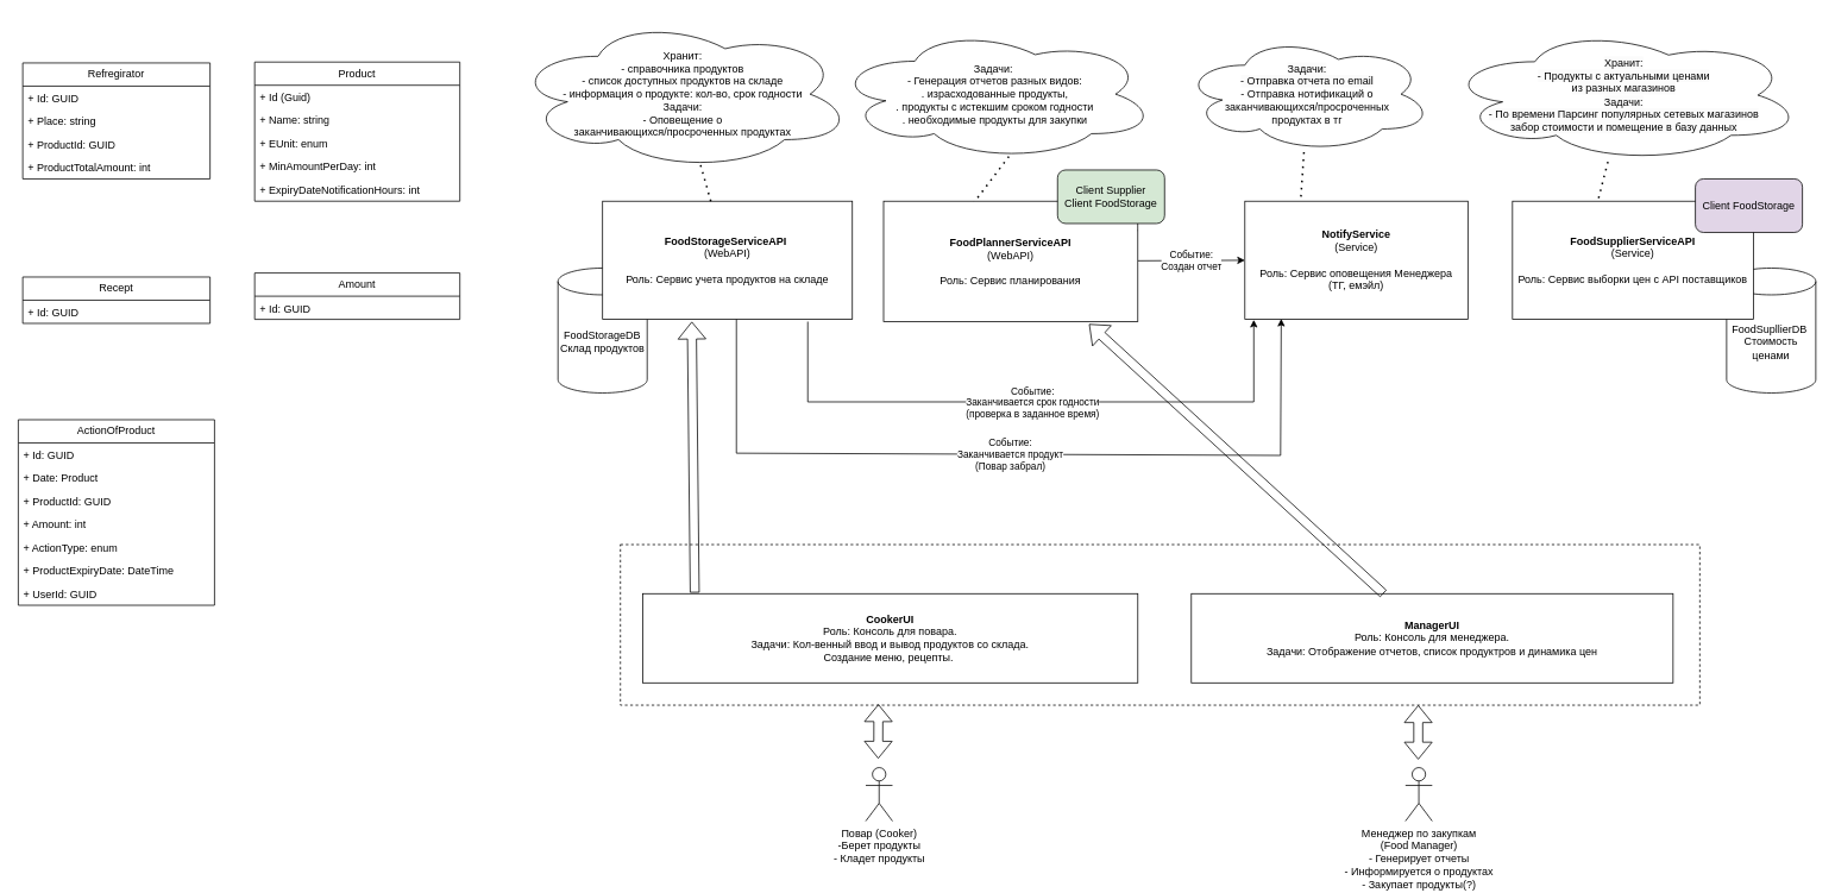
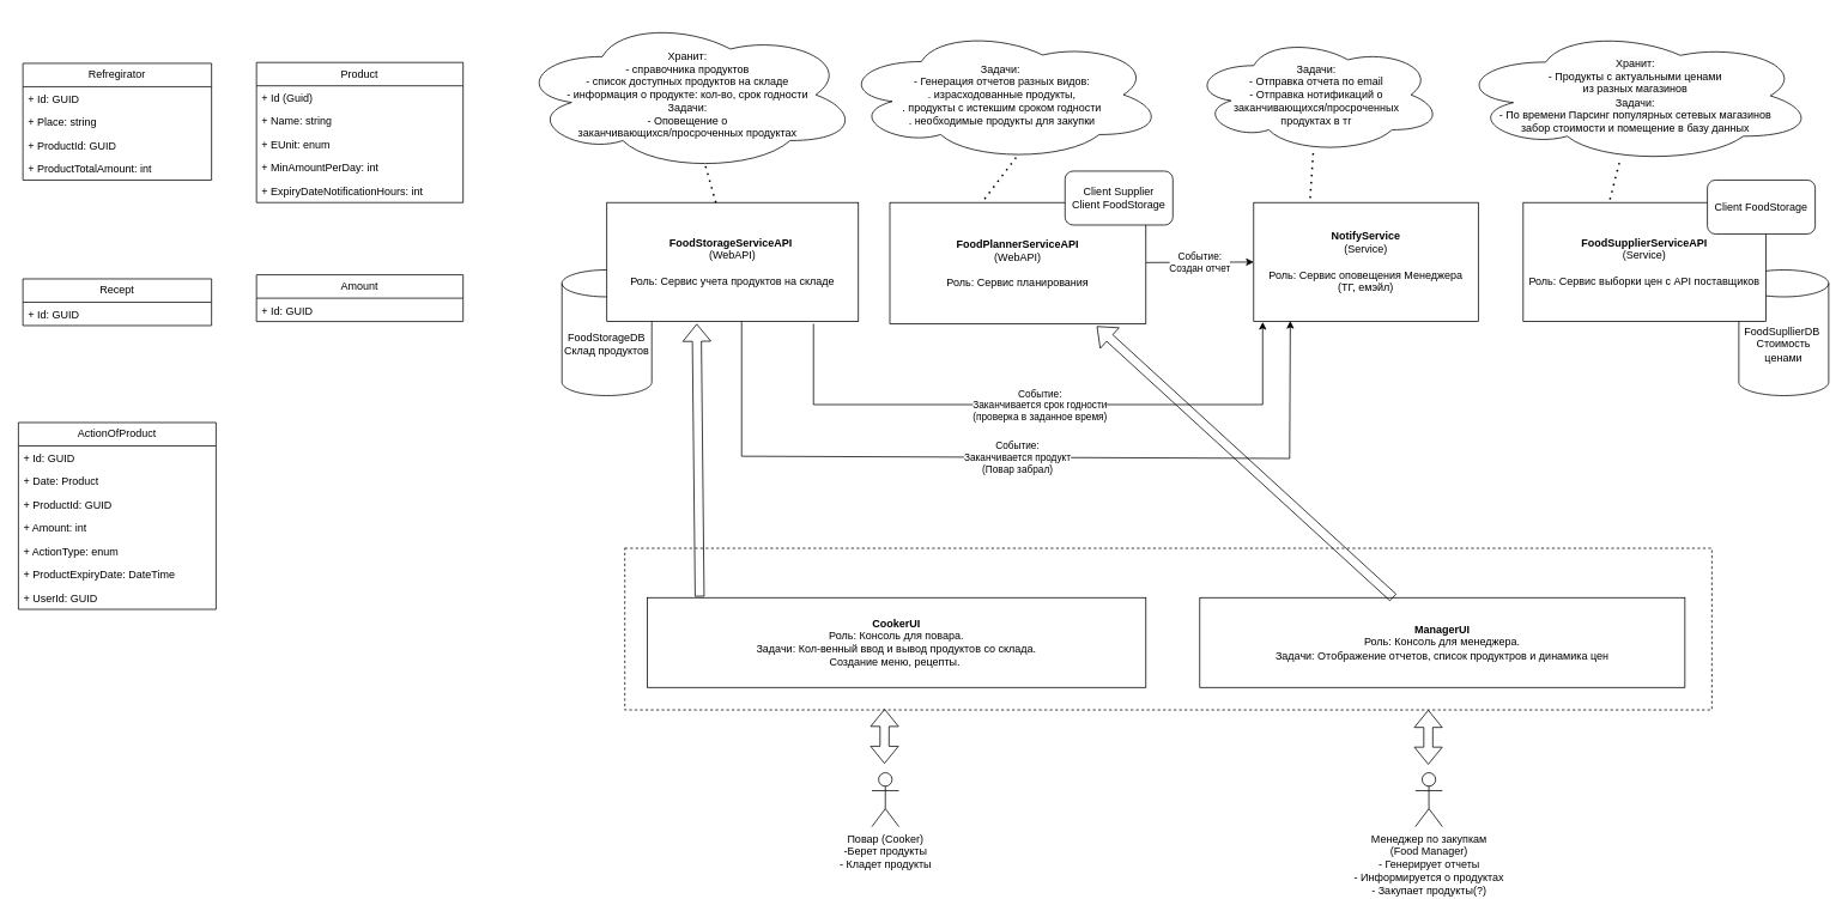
  <mxCell id="0" />
  <mxCell id="1" parent="0" />
  <mxCell id="2" value="FoodSupllierDB&amp;nbsp;&lt;br&gt;Стоимость ценами" style="shape=cylinder3;whiteSpace=wrap;html=1;boundedLbl=1;backgroundOutline=1;size=15;direction=east;shadow=0;" parent="1" vertex="1"><mxGeometry x="1935" y="300" width="100" height="140" as="geometry" /></mxCell>
  <mxCell id="3" value="FoodStorageDB&lt;br&gt;Склад продуктов" style="shape=cylinder3;whiteSpace=wrap;html=1;boundedLbl=1;backgroundOutline=1;size=15;" parent="1" vertex="1"><mxGeometry x="625" y="300" width="100" height="140" as="geometry" /></mxCell>
  <mxCell id="4" value="&lt;b&gt;FoodStorageServiceAPI&amp;nbsp;&lt;br&gt;&lt;/b&gt;(WebAPI)&lt;br&gt;&lt;br&gt;Роль: Сервис учета продуктов на складе" style="rounded=0;whiteSpace=wrap;html=1;" parent="1" vertex="1"><mxGeometry x="675" y="225" width="280" height="132.5" as="geometry" /></mxCell>
  <mxCell id="5" value="Повар (Cooker)&lt;br&gt;-Берет продукты&lt;br&gt;- Кладет продукты" style="shape=umlActor;verticalLabelPosition=bottom;verticalAlign=top;html=1;outlineConnect=0;" parent="1" vertex="1"><mxGeometry x="970" y="860" width="30" height="60" as="geometry" /></mxCell>
  <mxCell id="6" value="Менеджер по закупкам&lt;br&gt;(Food Manager)&lt;br&gt;- Генерирует отчеты&lt;br&gt;- Информируется о продуктах&lt;br&gt;- Закупает продукты(?)" style="shape=umlActor;verticalLabelPosition=bottom;verticalAlign=top;html=1;outlineConnect=0;" parent="1" vertex="1"><mxGeometry x="1575" y="860" width="30" height="60" as="geometry" /></mxCell>
  <mxCell id="7" value="&lt;b&gt;NotifyService&lt;br&gt;&lt;/b&gt;(Service)&lt;br&gt;&lt;br&gt;Роль: Сервис оповещения Менеджера&lt;br&gt;(ТГ, емэйл)" style="rounded=0;whiteSpace=wrap;html=1;" parent="1" vertex="1"><mxGeometry x="1395" y="225" width="250" height="132.5" as="geometry" /></mxCell>
  <mxCell id="8" value="" style="rounded=0;whiteSpace=wrap;html=1;dashed=1;" parent="1" vertex="1"><mxGeometry x="695" y="610" width="1210" height="180" as="geometry" /></mxCell>
  <mxCell id="9" value="&lt;b&gt;CookerUI&lt;/b&gt;&lt;br&gt;Роль: Консоль для повара.&lt;br&gt;Задачи: Кол-венный ввод и вывод продуктов со склада. &lt;br&gt;Создание меню, рецепты.&amp;nbsp;" style="rounded=0;whiteSpace=wrap;html=1;" parent="1" vertex="1"><mxGeometry x="720" y="665" width="555" height="100" as="geometry" /></mxCell>
  <mxCell id="10" value="&lt;b&gt;ManagerUI&lt;/b&gt;&lt;br&gt;Роль: Консоль для менеджера.&lt;br&gt;Задачи: Отображение отчетов, список продуктров и динамика цен" style="rounded=0;whiteSpace=wrap;html=1;" parent="1" vertex="1"><mxGeometry x="1335" y="665" width="540" height="100" as="geometry" /></mxCell>
  <mxCell id="11" value="&lt;b&gt;FoodSupplierServiceAPI&lt;/b&gt; &lt;br&gt;(Service)&lt;br&gt;&lt;br&gt;Роль: Сервис выборки цен с API поставщиков" style="rounded=0;whiteSpace=wrap;html=1;" parent="1" vertex="1"><mxGeometry x="1695" y="225" width="270" height="132.5" as="geometry" /></mxCell>
  <mxCell id="12" value="" style="shape=flexArrow;endArrow=classic;startArrow=classic;html=1;rounded=0;entryX=0.239;entryY=0.994;entryDx=0;entryDy=0;entryPerimeter=0;" parent="1" target="8" edge="1"><mxGeometry width="100" height="100" relative="1" as="geometry"><mxPoint x="984" y="850" as="sourcePoint" /><mxPoint x="990" y="800" as="targetPoint" /></mxGeometry></mxCell>
  <mxCell id="13" value="" style="shape=flexArrow;endArrow=classic;startArrow=classic;html=1;rounded=0;entryX=0.239;entryY=0.994;entryDx=0;entryDy=0;entryPerimeter=0;" parent="1" edge="1"><mxGeometry width="100" height="100" relative="1" as="geometry"><mxPoint x="1589.33" y="851" as="sourcePoint" /><mxPoint x="1589.33" y="790" as="targetPoint" /></mxGeometry></mxCell>
  <mxCell id="14" value="Хранит:&lt;br&gt;- справочника продуктов&lt;br&gt;-&amp;nbsp;список доступных продуктов на складе &lt;br&gt;- информация о продукте: кол-во, срок годности&lt;br&gt;Задачи:&lt;br&gt;- Оповещение о &lt;br&gt;заканчивающихся/просроченных продуктах" style="ellipse;shape=cloud;whiteSpace=wrap;html=1;" parent="1" vertex="1"><mxGeometry x="575" y="20" width="380" height="170" as="geometry" /></mxCell>
  <mxCell id="15" value="" style="endArrow=none;dashed=1;html=1;dashPattern=1 3;strokeWidth=2;rounded=0;entryX=0.55;entryY=0.95;entryDx=0;entryDy=0;entryPerimeter=0;" parent="1" source="4" target="14" edge="1"><mxGeometry width="50" height="50" relative="1" as="geometry"><mxPoint x="785" y="500" as="sourcePoint" /><mxPoint x="835" y="450" as="targetPoint" /></mxGeometry></mxCell>
  <mxCell id="16" value="Задачи:&amp;nbsp;&lt;br&gt;- Генерация отчетов разных видов:&lt;br&gt;. израсходованные продукты, &lt;br&gt;. продукты c истекшим сроком годности&lt;br&gt;. необходимые продукты для закупки" style="ellipse;shape=cloud;whiteSpace=wrap;html=1;" parent="1" vertex="1"><mxGeometry x="935" y="31.12" width="360" height="147.75" as="geometry" /></mxCell>
  <mxCell id="17" value="&lt;span style=&quot;color: rgb(0, 0, 0); font-family: Helvetica; font-size: 12px; font-style: normal; font-variant-ligatures: normal; font-variant-caps: normal; font-weight: 400; letter-spacing: normal; orphans: 2; text-align: center; text-indent: 0px; text-transform: none; widows: 2; word-spacing: 0px; -webkit-text-stroke-width: 0px; background-color: rgb(251, 251, 251); text-decoration-thickness: initial; text-decoration-style: initial; text-decoration-color: initial; float: none; display: inline !important;&quot;&gt;Задачи: &lt;br&gt;- Отправка отчета по email&lt;br&gt;&lt;/span&gt;- Отправка нотификаций о &lt;br&gt;заканчивающихся/просроченных &lt;br&gt;продуктах в тг" style="ellipse;shape=cloud;whiteSpace=wrap;html=1;" parent="1" vertex="1"><mxGeometry x="1325" y="40" width="280" height="130" as="geometry" /></mxCell>
  <mxCell id="18" value="&lt;span style=&quot;color: rgb(0, 0, 0); font-family: Helvetica; font-size: 12px; font-style: normal; font-variant-ligatures: normal; font-variant-caps: normal; font-weight: 400; letter-spacing: normal; orphans: 2; text-align: center; text-indent: 0px; text-transform: none; widows: 2; word-spacing: 0px; -webkit-text-stroke-width: 0px; background-color: rgb(251, 251, 251); text-decoration-thickness: initial; text-decoration-style: initial; text-decoration-color: initial; float: none; display: inline !important;&quot;&gt;Хранит:&lt;br&gt;- Продукты с актуальными ценами &lt;br&gt;из разных магазинов&lt;br&gt;Задачи: &lt;br&gt;- По времени Парсинг популярных сетевых магазинов &lt;br&gt;забор стоимости и помещение в базу данных&lt;/span&gt;" style="ellipse;shape=cloud;whiteSpace=wrap;html=1;" parent="1" vertex="1"><mxGeometry x="1620" y="31.12" width="400" height="150" as="geometry" /></mxCell>
  <mxCell id="19" value="" style="endArrow=classic;html=1;rounded=0;entryX=0;entryY=0.5;entryDx=0;entryDy=0;" parent="1" source="28" target="7" edge="1"><mxGeometry relative="1" as="geometry"><mxPoint x="1300" y="295" as="sourcePoint" /><mxPoint x="1385" y="292" as="targetPoint" /></mxGeometry></mxCell>
  <mxCell id="20" value="Событие:&lt;br&gt;Создан отчет" style="edgeLabel;resizable=0;html=1;align=center;verticalAlign=middle;" parent="19" connectable="0" vertex="1"><mxGeometry relative="1" as="geometry" /></mxCell>
  <mxCell id="21" value="" style="endArrow=classic;html=1;rounded=0;entryX=0.163;entryY=0.995;entryDx=0;entryDy=0;entryPerimeter=0;" parent="1" target="7" edge="1"><mxGeometry relative="1" as="geometry"><mxPoint x="825" y="357.5" as="sourcePoint" /><mxPoint x="1515" y="357.517" as="targetPoint" /><Array as="points"><mxPoint x="825" y="507.5" /><mxPoint x="1435" y="510" /></Array></mxGeometry></mxCell>
  <mxCell id="22" value="Событие:&lt;br&gt;Заканчивается продукт&lt;br&gt;(Повар забрал)" style="edgeLabel;resizable=0;html=1;align=center;verticalAlign=middle;" parent="21" connectable="0" vertex="1"><mxGeometry relative="1" as="geometry" /></mxCell>
  <mxCell id="23" value="" style="endArrow=classic;html=1;rounded=0;entryX=0.04;entryY=1.004;entryDx=0;entryDy=0;entryPerimeter=0;" parent="1" target="7" edge="1"><mxGeometry relative="1" as="geometry"><mxPoint x="905" y="360" as="sourcePoint" /><mxPoint x="1405" y="360" as="targetPoint" /><Array as="points"><mxPoint x="905" y="450" /><mxPoint x="1165" y="450" /><mxPoint x="1405" y="450" /></Array></mxGeometry></mxCell>
  <mxCell id="24" value="Событие:&lt;br&gt;Заканчивается срок годности&lt;br&gt;(проверка в заданное время)" style="edgeLabel;resizable=0;html=1;align=center;verticalAlign=middle;" parent="23" connectable="0" vertex="1"><mxGeometry relative="1" as="geometry" /></mxCell>
  <mxCell id="25" value="" style="endArrow=none;dashed=1;html=1;dashPattern=1 3;strokeWidth=2;rounded=0;exitX=0.353;exitY=0.018;exitDx=0;exitDy=0;exitPerimeter=0;entryX=0.55;entryY=0.95;entryDx=0;entryDy=0;entryPerimeter=0;" parent="1" source="28" target="16" edge="1"><mxGeometry width="50" height="50" relative="1" as="geometry"><mxPoint x="1025" y="156.25" as="sourcePoint" /><mxPoint x="1075" y="106.25" as="targetPoint" /></mxGeometry></mxCell>
  <mxCell id="26" value="" style="endArrow=none;dashed=1;html=1;dashPattern=1 3;strokeWidth=2;rounded=0;" parent="1" source="28" edge="1"><mxGeometry width="50" height="50" relative="1" as="geometry"><mxPoint x="1215" y="310" as="sourcePoint" /><mxPoint x="1265" y="260" as="targetPoint" /></mxGeometry></mxCell>
  <mxCell id="27" value="" style="endArrow=none;dashed=1;html=1;dashPattern=1 3;strokeWidth=2;rounded=0;" parent="1" target="28" edge="1"><mxGeometry width="50" height="50" relative="1" as="geometry"><mxPoint x="1215" y="310" as="sourcePoint" /><mxPoint x="1265" y="260" as="targetPoint" /></mxGeometry></mxCell>
  <mxCell id="28" value="&lt;b&gt;FoodPlannerServiceAPI&lt;/b&gt; &lt;br&gt;(WebAPI)&lt;br&gt;&lt;br&gt;Роль: Сервис планирования" style="rounded=0;whiteSpace=wrap;html=1;" parent="1" vertex="1"><mxGeometry x="990" y="225" width="285" height="135" as="geometry" /></mxCell>
  <mxCell id="29" value="" style="endArrow=none;dashed=1;html=1;dashPattern=1 3;strokeWidth=2;rounded=0;entryX=0.25;entryY=0;entryDx=0;entryDy=0;" parent="1" source="17" target="7" edge="1"><mxGeometry width="50" height="50" relative="1" as="geometry"><mxPoint x="1460" y="196.25" as="sourcePoint" /><mxPoint x="1460" y="216.961" as="targetPoint" /></mxGeometry></mxCell>
  <mxCell id="30" value="" style="endArrow=none;dashed=1;html=1;dashPattern=1 3;strokeWidth=2;rounded=0;entryX=0.353;entryY=0.009;entryDx=0;entryDy=0;entryPerimeter=0;" parent="1" source="18" target="11" edge="1"><mxGeometry width="50" height="50" relative="1" as="geometry"><mxPoint x="1797.5" y="156.25" as="sourcePoint" /><mxPoint x="1797.5" y="176.961" as="targetPoint" /></mxGeometry></mxCell>
- <mxCell id="31" value="Client Supplier&lt;br&gt;Client FoodStorage" style="rounded=1;whiteSpace=wrap;html=1;fillColor=#d5e8d4;" parent="1" vertex="1"><mxGeometry x="1185" y="190" width="120" height="60" as="geometry" /></mxCell>
+ <mxCell id="31" value="Client Supplier&lt;br&gt;Client FoodStorage" style="rounded=1;whiteSpace=wrap;html=1;" parent="1" vertex="1"><mxGeometry x="1185" y="190" width="120" height="60" as="geometry" /></mxCell>
  <mxCell id="32" value="" style="shape=flexArrow;endArrow=classic;html=1;rounded=0;exitX=0.105;exitY=-0.011;exitDx=0;exitDy=0;exitPerimeter=0;" parent="1" source="9" edge="1"><mxGeometry width="50" height="50" relative="1" as="geometry"><mxPoint x="725" y="410" as="sourcePoint" /><mxPoint x="775" y="360" as="targetPoint" /></mxGeometry></mxCell>
  <mxCell id="33" value="" style="shape=flexArrow;endArrow=classic;html=1;rounded=0;entryX=0.808;entryY=1.02;entryDx=0;entryDy=0;entryPerimeter=0;" parent="1" source="10" target="28" edge="1"><mxGeometry width="50" height="50" relative="1" as="geometry"><mxPoint x="1235" y="430" as="sourcePoint" /><mxPoint x="1285" y="380" as="targetPoint" /></mxGeometry></mxCell>
- <mxCell id="34" value="Client FoodStorage" style="rounded=1;whiteSpace=wrap;html=1;fillColor=#e1d5e7;" parent="1" vertex="1"><mxGeometry x="1900" y="200" width="120" height="60" as="geometry" /></mxCell>
+ <mxCell id="34" value="Client FoodStorage" style="rounded=1;whiteSpace=wrap;html=1;" parent="1" vertex="1"><mxGeometry x="1900" y="200" width="120" height="60" as="geometry" /></mxCell>
  <mxCell id="35" value="Product" style="swimlane;fontStyle=0;childLayout=stackLayout;horizontal=1;startSize=26;fillColor=none;horizontalStack=0;resizeParent=1;resizeParentMax=0;resizeLast=0;collapsible=1;marginBottom=0;whiteSpace=wrap;html=1;" vertex="1" parent="1"><mxGeometry x="285" y="69" width="230" height="156" as="geometry" /></mxCell>
  <mxCell id="36" value="+ Id (Guid)" style="text;strokeColor=none;fillColor=none;align=left;verticalAlign=top;spacingLeft=4;spacingRight=4;overflow=hidden;rotatable=0;points=[[0,0.5],[1,0.5]];portConstraint=eastwest;whiteSpace=wrap;html=1;" vertex="1" parent="35"><mxGeometry y="26" width="230" height="26" as="geometry" /></mxCell>
  <mxCell id="37" value="+ Name: string" style="text;strokeColor=none;fillColor=none;align=left;verticalAlign=top;spacingLeft=4;spacingRight=4;overflow=hidden;rotatable=0;points=[[0,0.5],[1,0.5]];portConstraint=eastwest;whiteSpace=wrap;html=1;" vertex="1" parent="35"><mxGeometry y="52" width="230" height="26" as="geometry" /></mxCell>
  <mxCell id="38" value="+ EUnit: enum" style="text;strokeColor=none;fillColor=none;align=left;verticalAlign=top;spacingLeft=4;spacingRight=4;overflow=hidden;rotatable=0;points=[[0,0.5],[1,0.5]];portConstraint=eastwest;whiteSpace=wrap;html=1;" vertex="1" parent="35"><mxGeometry y="78" width="230" height="26" as="geometry" /></mxCell>
  <mxCell id="39" value="+ MinAmountPerDay: int" style="text;strokeColor=none;fillColor=none;align=left;verticalAlign=top;spacingLeft=4;spacingRight=4;overflow=hidden;rotatable=0;points=[[0,0.5],[1,0.5]];portConstraint=eastwest;whiteSpace=wrap;html=1;" vertex="1" parent="35"><mxGeometry y="104" width="230" height="26" as="geometry" /></mxCell>
  <mxCell id="40" value="+ ExpiryDateNotificationHours: int" style="text;strokeColor=none;fillColor=none;align=left;verticalAlign=top;spacingLeft=4;spacingRight=4;overflow=hidden;rotatable=0;points=[[0,0.5],[1,0.5]];portConstraint=eastwest;whiteSpace=wrap;html=1;" vertex="1" parent="35"><mxGeometry y="130" width="230" height="26" as="geometry" /></mxCell>
  <mxCell id="41" value="ActionOfProduct" style="swimlane;fontStyle=0;childLayout=stackLayout;horizontal=1;startSize=26;fillColor=none;horizontalStack=0;resizeParent=1;resizeParentMax=0;resizeLast=0;collapsible=1;marginBottom=0;whiteSpace=wrap;html=1;" vertex="1" parent="1"><mxGeometry x="20" y="470" width="220" height="208" as="geometry" /></mxCell>
  <mxCell id="42" value="+ Id: GUID" style="text;strokeColor=none;fillColor=none;align=left;verticalAlign=top;spacingLeft=4;spacingRight=4;overflow=hidden;rotatable=0;points=[[0,0.5],[1,0.5]];portConstraint=eastwest;whiteSpace=wrap;html=1;" vertex="1" parent="41"><mxGeometry y="26" width="220" height="26" as="geometry" /></mxCell>
  <mxCell id="43" value="+ Date: Product" style="text;strokeColor=none;fillColor=none;align=left;verticalAlign=top;spacingLeft=4;spacingRight=4;overflow=hidden;rotatable=0;points=[[0,0.5],[1,0.5]];portConstraint=eastwest;whiteSpace=wrap;html=1;" vertex="1" parent="41"><mxGeometry y="52" width="220" height="26" as="geometry" /></mxCell>
  <mxCell id="44" value="+ ProductId: GUID" style="text;strokeColor=none;fillColor=none;align=left;verticalAlign=top;spacingLeft=4;spacingRight=4;overflow=hidden;rotatable=0;points=[[0,0.5],[1,0.5]];portConstraint=eastwest;whiteSpace=wrap;html=1;" vertex="1" parent="41"><mxGeometry y="78" width="220" height="26" as="geometry" /></mxCell>
  <mxCell id="45" value="+ Amount: int" style="text;strokeColor=none;fillColor=none;align=left;verticalAlign=top;spacingLeft=4;spacingRight=4;overflow=hidden;rotatable=0;points=[[0,0.5],[1,0.5]];portConstraint=eastwest;whiteSpace=wrap;html=1;" vertex="1" parent="41"><mxGeometry y="104" width="220" height="26" as="geometry" /></mxCell>
  <mxCell id="46" value="+ ActionType: enum" style="text;strokeColor=none;fillColor=none;align=left;verticalAlign=top;spacingLeft=4;spacingRight=4;overflow=hidden;rotatable=0;points=[[0,0.5],[1,0.5]];portConstraint=eastwest;whiteSpace=wrap;html=1;" vertex="1" parent="41"><mxGeometry y="130" width="220" height="26" as="geometry" /></mxCell>
  <mxCell id="47" value="+ ProductExpiryDate: DateTime" style="text;strokeColor=none;fillColor=none;align=left;verticalAlign=top;spacingLeft=4;spacingRight=4;overflow=hidden;rotatable=0;points=[[0,0.5],[1,0.5]];portConstraint=eastwest;whiteSpace=wrap;html=1;" vertex="1" parent="41"><mxGeometry y="156" width="220" height="26" as="geometry" /></mxCell>
  <mxCell id="48" value="+ UserId: GUID" style="text;strokeColor=none;fillColor=none;align=left;verticalAlign=top;spacingLeft=4;spacingRight=4;overflow=hidden;rotatable=0;points=[[0,0.5],[1,0.5]];portConstraint=eastwest;whiteSpace=wrap;html=1;" vertex="1" parent="41"><mxGeometry y="182" width="220" height="26" as="geometry" /></mxCell>
  <mxCell id="49" value="Refregirator" style="swimlane;fontStyle=0;childLayout=stackLayout;horizontal=1;startSize=26;fillColor=none;horizontalStack=0;resizeParent=1;resizeParentMax=0;resizeLast=0;collapsible=1;marginBottom=0;whiteSpace=wrap;html=1;" vertex="1" parent="1"><mxGeometry x="25" y="70" width="210" height="130" as="geometry" /></mxCell>
  <mxCell id="50" value="+ Id: GUID" style="text;strokeColor=none;fillColor=none;align=left;verticalAlign=top;spacingLeft=4;spacingRight=4;overflow=hidden;rotatable=0;points=[[0,0.5],[1,0.5]];portConstraint=eastwest;whiteSpace=wrap;html=1;" vertex="1" parent="49"><mxGeometry y="26" width="210" height="26" as="geometry" /></mxCell>
  <mxCell id="51" value="+ Place: string" style="text;strokeColor=none;fillColor=none;align=left;verticalAlign=top;spacingLeft=4;spacingRight=4;overflow=hidden;rotatable=0;points=[[0,0.5],[1,0.5]];portConstraint=eastwest;whiteSpace=wrap;html=1;" vertex="1" parent="49"><mxGeometry y="52" width="210" height="26" as="geometry" /></mxCell>
  <mxCell id="52" value="+ ProductId: GUID" style="text;strokeColor=none;fillColor=none;align=left;verticalAlign=top;spacingLeft=4;spacingRight=4;overflow=hidden;rotatable=0;points=[[0,0.5],[1,0.5]];portConstraint=eastwest;whiteSpace=wrap;html=1;" vertex="1" parent="49"><mxGeometry y="78" width="210" height="26" as="geometry" /></mxCell>
  <mxCell id="53" value="+ ProductTotalAmount: int" style="text;strokeColor=none;fillColor=none;align=left;verticalAlign=top;spacingLeft=4;spacingRight=4;overflow=hidden;rotatable=0;points=[[0,0.5],[1,0.5]];portConstraint=eastwest;whiteSpace=wrap;html=1;" vertex="1" parent="49"><mxGeometry y="104" width="210" height="26" as="geometry" /></mxCell>
  <mxCell id="54" value="Amount" style="swimlane;fontStyle=0;childLayout=stackLayout;horizontal=1;startSize=26;fillColor=none;horizontalStack=0;resizeParent=1;resizeParentMax=0;resizeLast=0;collapsible=1;marginBottom=0;whiteSpace=wrap;html=1;" vertex="1" parent="1"><mxGeometry x="285" y="305.5" width="230" height="52" as="geometry" /></mxCell>
  <mxCell id="55" value="+ Id: GUID" style="text;strokeColor=none;fillColor=none;align=left;verticalAlign=top;spacingLeft=4;spacingRight=4;overflow=hidden;rotatable=0;points=[[0,0.5],[1,0.5]];portConstraint=eastwest;whiteSpace=wrap;html=1;" vertex="1" parent="54"><mxGeometry y="26" width="230" height="26" as="geometry" /></mxCell>
  <mxCell id="56" value="Recept" style="swimlane;fontStyle=0;childLayout=stackLayout;horizontal=1;startSize=26;fillColor=none;horizontalStack=0;resizeParent=1;resizeParentMax=0;resizeLast=0;collapsible=1;marginBottom=0;whiteSpace=wrap;html=1;" vertex="1" parent="1"><mxGeometry x="25" y="310" width="210" height="52" as="geometry" /></mxCell>
  <mxCell id="57" value="+ Id: GUID" style="text;strokeColor=none;fillColor=none;align=left;verticalAlign=top;spacingLeft=4;spacingRight=4;overflow=hidden;rotatable=0;points=[[0,0.5],[1,0.5]];portConstraint=eastwest;whiteSpace=wrap;html=1;" vertex="1" parent="56"><mxGeometry y="26" width="210" height="26" as="geometry" /></mxCell>
